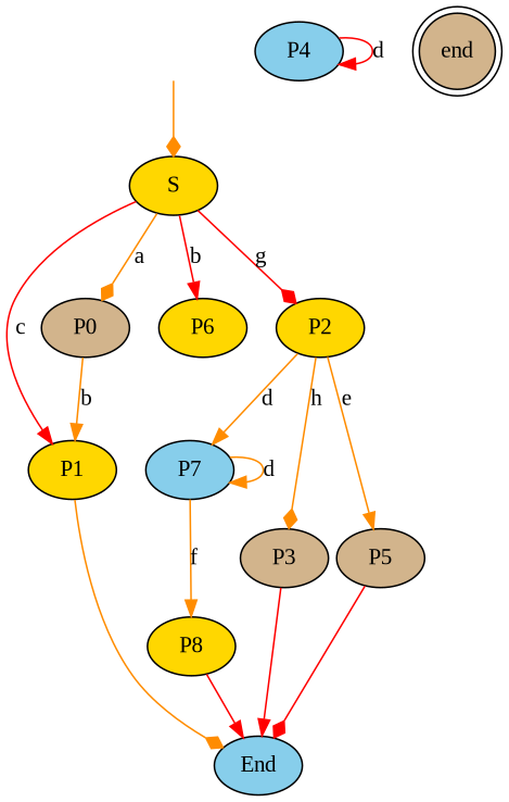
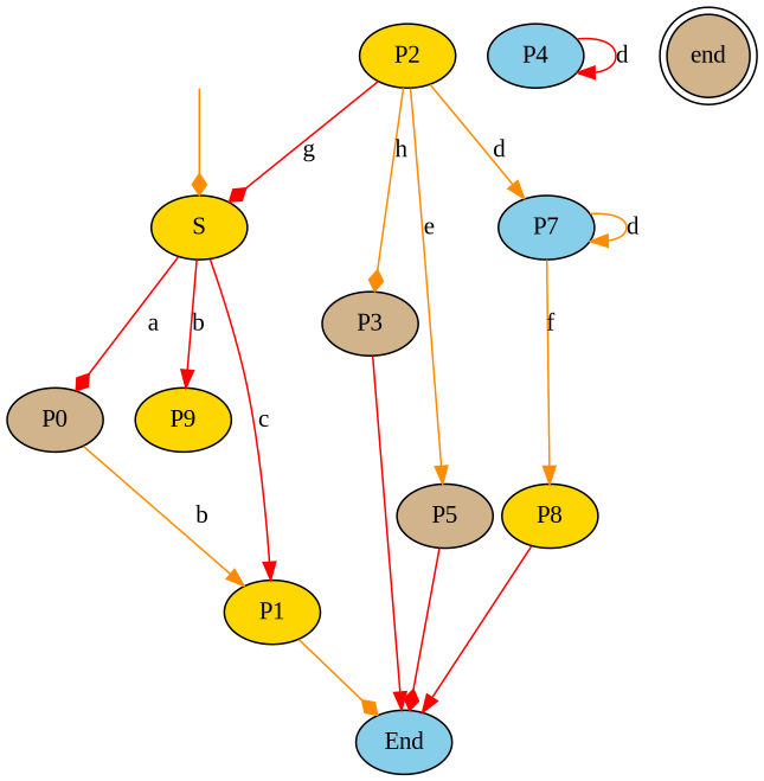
  digraph {
    fontname="Liberation Serif"
    node [fontname="Liberation Serif" style=filled fillcolor=gold]
    edge [arrowhead=normal color=darkorange fontname="Liberation Serif"]
    invis1 [style=invis fillcolor=""]
    n2 [label=S]
    P0 [fillcolor=tan]
    P2
-   P6
+   P6 [label=P9]
    P1
    P3 [fillcolor=tan]
    P5 [fillcolor=tan]
    P7 [fillcolor=skyblue]
    P4 [fillcolor=skyblue]
    n11 [fillcolor=tan label=end peripheries=2 shape=circle]
    End [fillcolor=skyblue]
    P8
    invis1 -> n2 [arrowhead=diamond]
-   n2 -> P0 [arrowhead=diamond label=a]
-   n2 -> P2 [arrowhead=diamond color=red label=g]
+   n2 -> P0 [arrowhead=diamond color=red label=a]
+   P2 -> n2 [arrowhead=diamond color=red label=g]
    n2 -> P6 [color=red label=b]
    n2 -> P1 [color=red label=c]
    P0 -> P1 [label=b]
    P2 -> P3 [arrowhead=diamond label=h]
    P2 -> P5 [label=e]
    P2 -> P7 [label=d]
    P1 -> End [arrowhead=diamond]
    P3 -> End [color=red]
    P5 -> End [arrowhead=diamond color=red]
    P7 -> P7 [label=d]
    P7 -> P8 [label=f]
    P4 -> P4 [color=red label=d]
    P8 -> End [color=red]
  }
